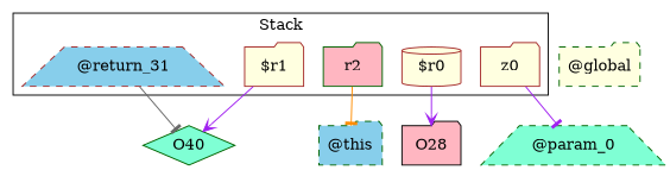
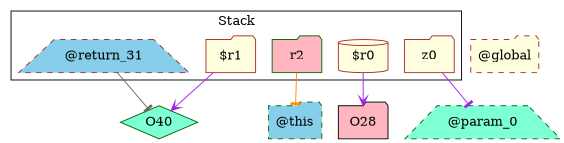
  digraph {
    rankDir=LR
    node [color=darkgreen fillcolor=lightyellow shape=folder style=filled]
    edge [arrowhead=tee color=purple]
    "$r1" [color=brown]
    r2 [fillcolor=lightpink]
    "$r0" [color=brown shape=cylinder]
    z0 [color=brown]
    "@return_31" [color=brown fillcolor=skyblue shape=trapezium style="filled,dashed"]
    n6 [fillcolor=aquamarine label=O40 shape=diamond]
    "@this" [fillcolor=skyblue style="filled,dashed"]
    O28 [color=black fillcolor=lightpink]
    "@param_0" [fillcolor=aquamarine shape=trapezium style="filled,dashed"]
-   "@global" [style="filled,dashed"]
+   "@global" [color=brown style="filled,dashed"]
    subgraph cluster_1 {
      label=Stack
      "$r1"
      r2
      "$r0"
      z0
      "@return_31"
    }
    "$r1" -> n6 [arrowhead=vee]
    r2 -> "@this" [color=darkorange]
    "$r0" -> O28 [arrowhead=vee]
    z0 -> "@param_0"
    "@return_31" -> n6 [color=gray40]
  }
